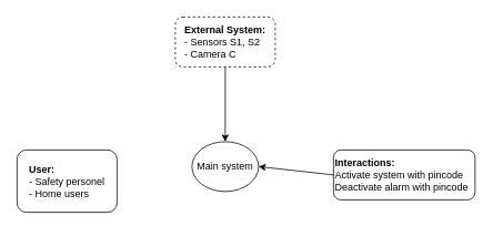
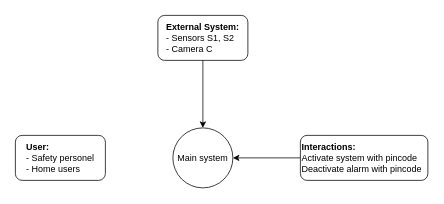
  <mxCell id="0" />
  <mxCell id="1" parent="0" />
- <mxCell id="2" value="Main system" style="ellipse;whiteSpace=wrap;html=1;aspect=fixed;" vertex="1" parent="1"><mxGeometry x="230" y="170" width="80" height="60" as="geometry" /></mxCell>
- <mxCell id="3" value="&lt;div style=&quot;text-align: left;&quot;&gt;&lt;span style=&quot;background-color: initial;&quot;&gt;&lt;b&gt;User:&lt;/b&gt;&lt;/span&gt;&lt;/div&gt;&lt;div style=&quot;text-align: left;&quot;&gt;&lt;span style=&quot;background-color: initial;&quot;&gt;- Safety personel&lt;/span&gt;&lt;/div&gt;&lt;div style=&quot;text-align: left;&quot;&gt;&lt;span style=&quot;background-color: initial;&quot;&gt;- Home users&lt;/span&gt;&lt;/div&gt;" style="rounded=1;whiteSpace=wrap;html=1;" vertex="1" parent="1"><mxGeometry x="20" y="180" width="120" height="75" as="geometry" /></mxCell>
- <mxCell id="4" value="&lt;b&gt;External System:&lt;br&gt;&lt;/b&gt;&lt;div style=&quot;text-align: left;&quot;&gt;&lt;span style=&quot;background-color: initial;&quot;&gt;- Sensors S1, S2&lt;/span&gt;&lt;/div&gt;&lt;div style=&quot;text-align: left;&quot;&gt;&lt;span style=&quot;background-color: initial;&quot;&gt;- Camera C&lt;/span&gt;&lt;/div&gt;" style="rounded=1;whiteSpace=wrap;html=1;dashed=1;" vertex="1" parent="1"><mxGeometry x="210" y="20" width="120" height="60" as="geometry" /></mxCell>
+ <mxCell id="2" value="Main system" style="ellipse;whiteSpace=wrap;html=1;aspect=fixed;" vertex="1" parent="1"><mxGeometry x="230" y="170" width="80" height="80" as="geometry" /></mxCell>
+ <mxCell id="3" value="&lt;div style=&quot;text-align: left;&quot;&gt;&lt;span style=&quot;background-color: initial;&quot;&gt;&lt;b&gt;User:&lt;/b&gt;&lt;/span&gt;&lt;/div&gt;&lt;div style=&quot;text-align: left;&quot;&gt;&lt;span style=&quot;background-color: initial;&quot;&gt;- Safety personel&lt;/span&gt;&lt;/div&gt;&lt;div style=&quot;text-align: left;&quot;&gt;&lt;span style=&quot;background-color: initial;&quot;&gt;- Home users&lt;/span&gt;&lt;/div&gt;" style="rounded=1;whiteSpace=wrap;html=1;" vertex="1" parent="1"><mxGeometry x="20" y="180" width="120" height="60" as="geometry" /></mxCell>
+ <mxCell id="4" value="&lt;b&gt;External System:&lt;br&gt;&lt;/b&gt;&lt;div style=&quot;text-align: left;&quot;&gt;&lt;span style=&quot;background-color: initial;&quot;&gt;- Sensors S1, S2&lt;/span&gt;&lt;/div&gt;&lt;div style=&quot;text-align: left;&quot;&gt;&lt;span style=&quot;background-color: initial;&quot;&gt;- Camera C&lt;/span&gt;&lt;/div&gt;" style="rounded=1;whiteSpace=wrap;html=1;" vertex="1" parent="1"><mxGeometry x="210" y="20" width="120" height="60" as="geometry" /></mxCell>
  <mxCell id="5" value="" style="endArrow=classic;html=1;rounded=0;entryX=0.5;entryY=0;entryDx=0;entryDy=0;exitX=0.5;exitY=1;exitDx=0;exitDy=0;" edge="1" parent="1" source="4" target="2"><mxGeometry width="50" height="50" relative="1" as="geometry"><mxPoint x="250" y="240" as="sourcePoint" /><mxPoint x="300" y="190" as="targetPoint" /></mxGeometry></mxCell>
  <mxCell id="6" value="&lt;b&gt;Interactions:&lt;/b&gt;&lt;br&gt;Activate system with pincode&lt;br&gt;Deactivate alarm with pincode" style="rounded=1;whiteSpace=wrap;html=1;align=left;" vertex="1" parent="1"><mxGeometry x="400" y="180" width="170" height="60" as="geometry" /></mxCell>
  <mxCell id="7" value="" style="endArrow=classic;html=1;rounded=0;entryX=1;entryY=0.5;entryDx=0;entryDy=0;exitX=0;exitY=0.5;exitDx=0;exitDy=0;" edge="1" parent="1" source="6" target="2"><mxGeometry width="50" height="50" relative="1" as="geometry"><mxPoint x="250" y="240" as="sourcePoint" /><mxPoint x="300" y="190" as="targetPoint" /></mxGeometry></mxCell>
